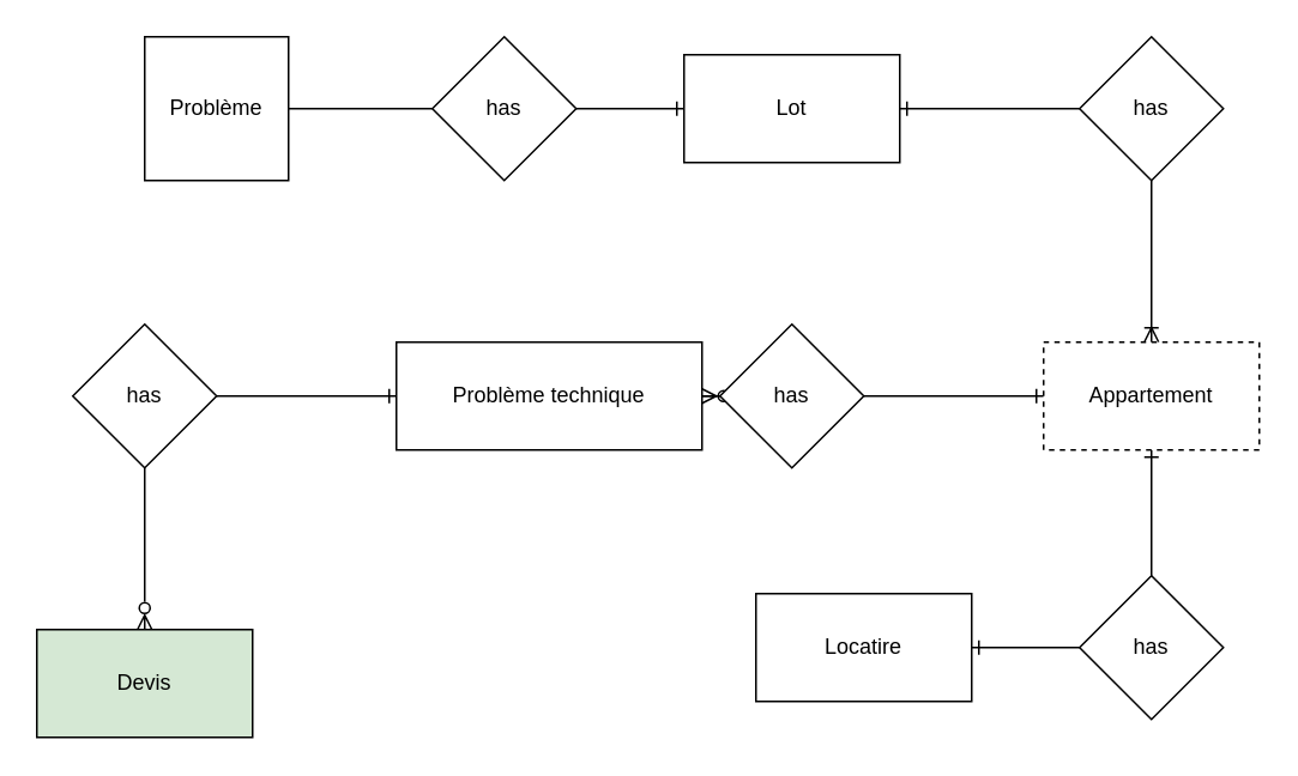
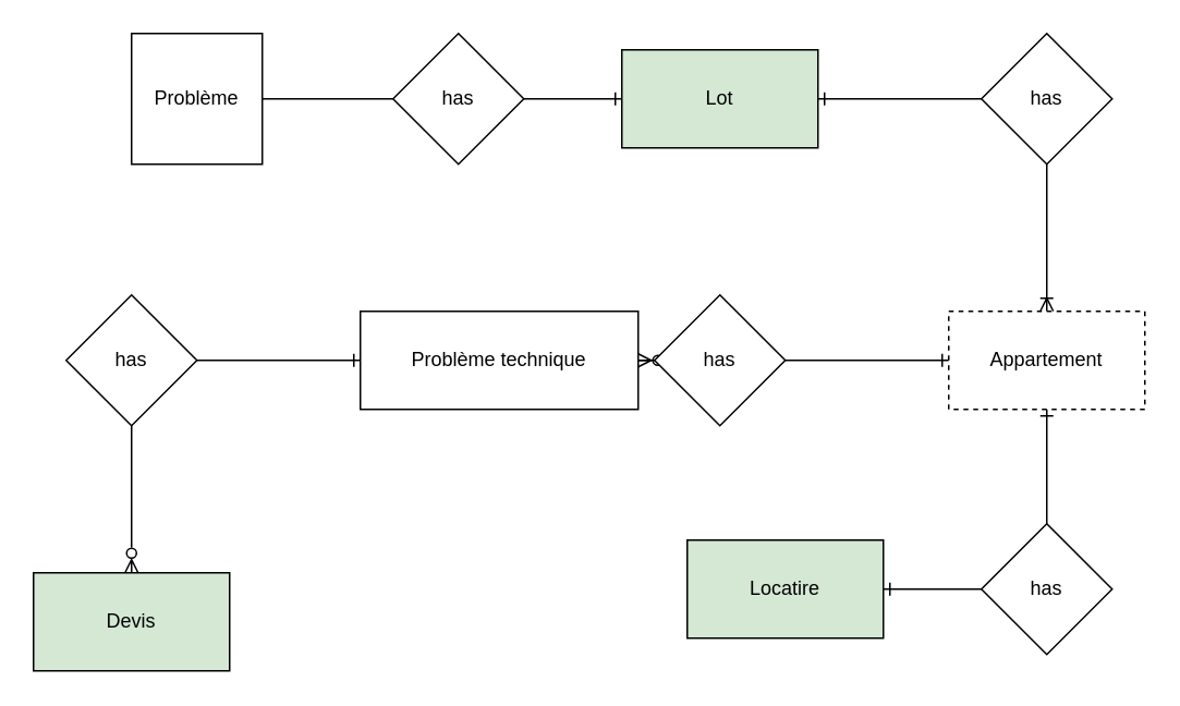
  <mxCell id="0" />
  <mxCell id="1" parent="0" />
  <mxCell id="2" value="" style="edgeStyle=orthogonalEdgeStyle;rounded=0;orthogonalLoop=1;jettySize=auto;html=1;endArrow=none;endFill=0;" edge="1" parent="1" source="3" target="5"><mxGeometry relative="1" as="geometry" /></mxCell>
  <mxCell id="3" value="Problème" style="whiteSpace=wrap;html=1;aspect=fixed;" vertex="1" parent="1"><mxGeometry x="80" y="20" width="80" height="80" as="geometry" /></mxCell>
  <mxCell id="4" value="" style="edgeStyle=orthogonalEdgeStyle;rounded=0;orthogonalLoop=1;jettySize=auto;html=1;startArrow=none;startFill=0;endArrow=ERone;endFill=0;" edge="1" parent="1" source="5" target="7"><mxGeometry relative="1" as="geometry" /></mxCell>
  <mxCell id="5" value="has" style="rhombus;whiteSpace=wrap;html=1;" vertex="1" parent="1"><mxGeometry x="240" y="20" width="80" height="80" as="geometry" /></mxCell>
  <mxCell id="6" value="" style="edgeStyle=orthogonalEdgeStyle;rounded=0;orthogonalLoop=1;jettySize=auto;html=1;startArrow=ERone;startFill=0;endArrow=none;endFill=0;" edge="1" parent="1" source="7" target="9"><mxGeometry relative="1" as="geometry" /></mxCell>
- <mxCell id="7" value="Lot" style="whiteSpace=wrap;html=1;" vertex="1" parent="1"><mxGeometry x="380" y="30" width="120" height="60" as="geometry" /></mxCell>
+ <mxCell id="7" value="Lot" style="whiteSpace=wrap;html=1;fillColor=#d5e8d4;" vertex="1" parent="1"><mxGeometry x="380" y="30" width="120" height="60" as="geometry" /></mxCell>
  <mxCell id="8" value="" style="edgeStyle=orthogonalEdgeStyle;rounded=0;orthogonalLoop=1;jettySize=auto;html=1;endArrow=ERoneToMany;endFill=0;" edge="1" parent="1" source="9" target="12"><mxGeometry relative="1" as="geometry" /></mxCell>
  <mxCell id="9" value="has" style="rhombus;whiteSpace=wrap;html=1;" vertex="1" parent="1"><mxGeometry x="600" y="20" width="80" height="80" as="geometry" /></mxCell>
  <mxCell id="10" value="" style="edgeStyle=orthogonalEdgeStyle;rounded=0;orthogonalLoop=1;jettySize=auto;html=1;startArrow=ERone;startFill=0;endArrow=none;endFill=0;" edge="1" parent="1" source="12" target="14"><mxGeometry relative="1" as="geometry" /></mxCell>
  <mxCell id="11" value="" style="edgeStyle=orthogonalEdgeStyle;rounded=0;orthogonalLoop=1;jettySize=auto;html=1;startArrow=ERone;startFill=0;endArrow=none;endFill=0;" edge="1" parent="1" source="12" target="16"><mxGeometry relative="1" as="geometry" /></mxCell>
  <mxCell id="12" value="Appartement" style="whiteSpace=wrap;html=1;dashed=1;" vertex="1" parent="1"><mxGeometry x="580" y="190" width="120" height="60" as="geometry" /></mxCell>
  <mxCell id="13" value="" style="edgeStyle=orthogonalEdgeStyle;rounded=0;orthogonalLoop=1;jettySize=auto;html=1;endArrow=ERzeroToMany;endFill=0;" edge="1" parent="1" source="14" target="18"><mxGeometry relative="1" as="geometry" /></mxCell>
  <mxCell id="14" value="has" style="rhombus;whiteSpace=wrap;html=1;" vertex="1" parent="1"><mxGeometry x="400" y="180" width="80" height="80" as="geometry" /></mxCell>
  <mxCell id="15" value="" style="edgeStyle=orthogonalEdgeStyle;rounded=0;orthogonalLoop=1;jettySize=auto;html=1;startArrow=none;startFill=0;endArrow=ERone;endFill=0;" edge="1" parent="1" source="16" target="19"><mxGeometry relative="1" as="geometry" /></mxCell>
  <mxCell id="16" value="&lt;div&gt;has&lt;/div&gt;" style="rhombus;whiteSpace=wrap;html=1;" vertex="1" parent="1"><mxGeometry x="600" y="320" width="80" height="80" as="geometry" /></mxCell>
  <mxCell id="17" value="" style="edgeStyle=orthogonalEdgeStyle;rounded=0;orthogonalLoop=1;jettySize=auto;html=1;startArrow=ERone;startFill=0;endArrow=none;endFill=0;" edge="1" parent="1" source="18" target="21"><mxGeometry relative="1" as="geometry" /></mxCell>
  <mxCell id="18" value="Problème technique" style="whiteSpace=wrap;html=1;" vertex="1" parent="1"><mxGeometry x="220" y="190" width="170" height="60" as="geometry" /></mxCell>
- <mxCell id="19" value="Locatire" style="whiteSpace=wrap;html=1;" vertex="1" parent="1"><mxGeometry x="420" y="330" width="120" height="60" as="geometry" /></mxCell>
+ <mxCell id="19" value="Locatire" style="whiteSpace=wrap;html=1;fillColor=#d5e8d4;" vertex="1" parent="1"><mxGeometry x="420" y="330" width="120" height="60" as="geometry" /></mxCell>
  <mxCell id="20" value="" style="edgeStyle=orthogonalEdgeStyle;rounded=0;orthogonalLoop=1;jettySize=auto;html=1;endArrow=ERzeroToMany;endFill=0;" edge="1" parent="1" source="21" target="22"><mxGeometry relative="1" as="geometry" /></mxCell>
  <mxCell id="21" value="has" style="rhombus;whiteSpace=wrap;html=1;" vertex="1" parent="1"><mxGeometry x="40" y="180" width="80" height="80" as="geometry" /></mxCell>
  <mxCell id="22" value="Devis" style="whiteSpace=wrap;html=1;fillColor=#d5e8d4;" vertex="1" parent="1"><mxGeometry x="20" y="350" width="120" height="60" as="geometry" /></mxCell>
